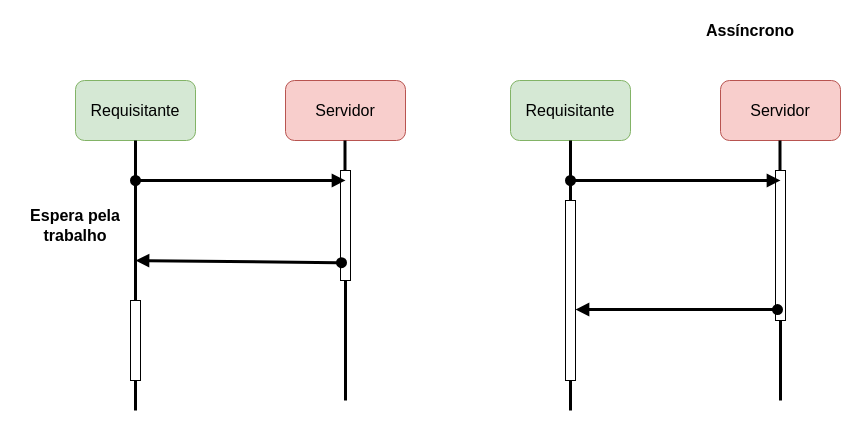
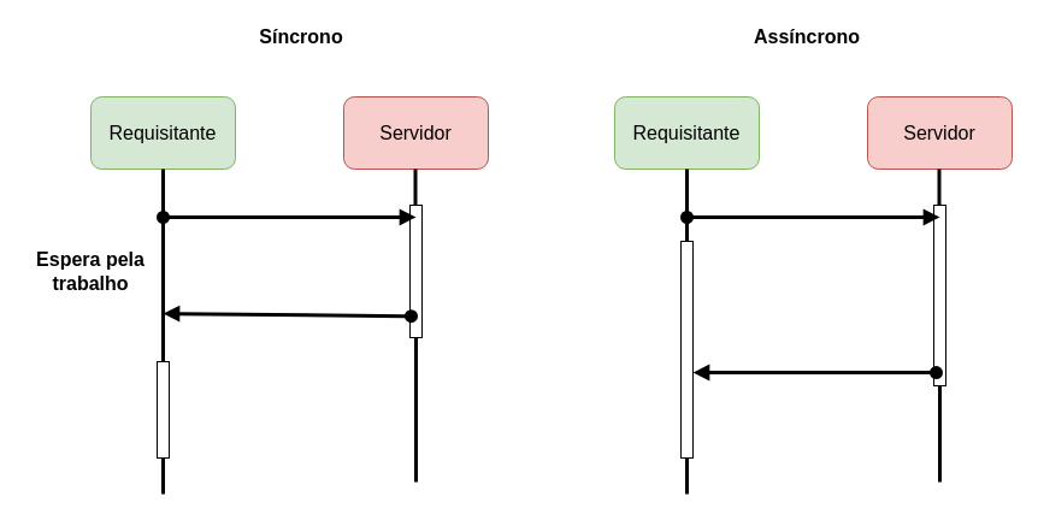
  <mxCell id="0" />
  <mxCell id="1" parent="0" />
- <mxCell id="3" value="Assíncrono" style="text;html=1;strokeColor=none;fillColor=none;align=center;verticalAlign=middle;whiteSpace=wrap;rounded=0;fontStyle=1;fontSize=16;" vertex="1" parent="1"><mxGeometry x="695" y="20" width="110" height="20" as="geometry" /></mxCell>
+ <mxCell id="2" value="Síncrono" style="text;html=1;strokeColor=none;fillColor=none;align=center;verticalAlign=middle;whiteSpace=wrap;rounded=0;fontStyle=1;fontSize=16;" vertex="1" parent="1"><mxGeometry x="195" y="20" width="110" height="20" as="geometry" /></mxCell>
+ <mxCell id="3" value="Assíncrono" style="text;html=1;strokeColor=none;fillColor=none;align=center;verticalAlign=middle;whiteSpace=wrap;rounded=0;fontStyle=1;fontSize=16;" vertex="1" parent="1"><mxGeometry x="615" y="20" width="110" height="20" as="geometry" /></mxCell>
  <mxCell id="4" value="Requisitante" style="rounded=1;whiteSpace=wrap;html=1;fontSize=16;fillColor=#d5e8d4;strokeColor=#82b366;" vertex="1" parent="1"><mxGeometry x="75" y="80" width="120" height="60" as="geometry" /></mxCell>
  <mxCell id="5" value="Servidor" style="rounded=1;whiteSpace=wrap;html=1;fontSize=16;fillColor=#f8cecc;strokeColor=#b85450;" vertex="1" parent="1"><mxGeometry x="285" y="80" width="120" height="60" as="geometry" /></mxCell>
  <mxCell id="6" value="" style="endArrow=none;html=1;fontSize=16;entryX=0.5;entryY=1;entryDx=0;entryDy=0;strokeWidth=3;" edge="1" parent="1" target="4"><mxGeometry width="50" height="50" relative="1" as="geometry"><mxPoint x="135" y="410" as="sourcePoint" /><mxPoint x="455" y="210" as="targetPoint" /></mxGeometry></mxCell>
  <mxCell id="7" value="" style="endArrow=none;html=1;fontSize=16;entryX=0.5;entryY=1;entryDx=0;entryDy=0;strokeWidth=3;" edge="1" parent="1" source="8"><mxGeometry width="50" height="50" relative="1" as="geometry"><mxPoint x="344.5" y="330" as="sourcePoint" /><mxPoint x="344.5" y="140" as="targetPoint" /></mxGeometry></mxCell>
  <mxCell id="8" value="" style="html=1;points=[];perimeter=orthogonalPerimeter;fontSize=16;" vertex="1" parent="1"><mxGeometry x="340" y="170" width="10" height="110" as="geometry" /></mxCell>
  <mxCell id="9" value="" style="endArrow=none;html=1;fontSize=16;entryX=0.5;entryY=1;entryDx=0;entryDy=0;strokeWidth=3;" edge="1" parent="1" target="8"><mxGeometry width="50" height="50" relative="1" as="geometry"><mxPoint x="345" y="400" as="sourcePoint" /><mxPoint x="344.5" y="140" as="targetPoint" /></mxGeometry></mxCell>
  <mxCell id="10" value="" style="html=1;points=[];perimeter=orthogonalPerimeter;fontSize=16;" vertex="1" parent="1"><mxGeometry x="130" y="300" width="10" height="80" as="geometry" /></mxCell>
  <mxCell id="11" value="" style="html=1;verticalAlign=bottom;startArrow=oval;endArrow=block;startSize=8;strokeWidth=3;fontSize=16;exitX=0.1;exitY=0.838;exitDx=0;exitDy=0;exitPerimeter=0;" edge="1" parent="1" source="8"><mxGeometry relative="1" as="geometry"><mxPoint x="155" y="310" as="sourcePoint" /><mxPoint x="135" y="260" as="targetPoint" /></mxGeometry></mxCell>
  <mxCell id="12" value="" style="html=1;verticalAlign=bottom;startArrow=oval;endArrow=block;startSize=8;strokeWidth=3;fontSize=16;" edge="1" parent="1"><mxGeometry relative="1" as="geometry"><mxPoint x="135" y="180" as="sourcePoint" /><mxPoint x="345" y="180" as="targetPoint" /></mxGeometry></mxCell>
  <mxCell id="13" value="Espera pela&lt;br&gt;trabalho" style="text;html=1;strokeColor=none;fillColor=none;align=center;verticalAlign=middle;whiteSpace=wrap;rounded=0;fontStyle=1;fontSize=16;" vertex="1" parent="1"><mxGeometry x="20" y="215" width="110" height="20" as="geometry" /></mxCell>
  <mxCell id="14" value="Requisitante" style="rounded=1;whiteSpace=wrap;html=1;fontSize=16;fillColor=#d5e8d4;strokeColor=#82b366;" vertex="1" parent="1"><mxGeometry x="510" y="80" width="120" height="60" as="geometry" /></mxCell>
  <mxCell id="15" value="Servidor" style="rounded=1;whiteSpace=wrap;html=1;fontSize=16;fillColor=#f8cecc;strokeColor=#b85450;" vertex="1" parent="1"><mxGeometry x="720" y="80" width="120" height="60" as="geometry" /></mxCell>
  <mxCell id="16" value="" style="endArrow=none;html=1;fontSize=16;entryX=0.5;entryY=1;entryDx=0;entryDy=0;strokeWidth=3;" edge="1" parent="1" target="14" source="21"><mxGeometry width="50" height="50" relative="1" as="geometry"><mxPoint x="570" y="410" as="sourcePoint" /><mxPoint x="890" y="210" as="targetPoint" /></mxGeometry></mxCell>
  <mxCell id="17" value="" style="endArrow=none;html=1;fontSize=16;entryX=0.5;entryY=1;entryDx=0;entryDy=0;strokeWidth=3;" edge="1" parent="1" source="18"><mxGeometry width="50" height="50" relative="1" as="geometry"><mxPoint x="779.5" y="330" as="sourcePoint" /><mxPoint x="779.5" y="140" as="targetPoint" /></mxGeometry></mxCell>
  <mxCell id="18" value="" style="html=1;points=[];perimeter=orthogonalPerimeter;fontSize=16;" vertex="1" parent="1"><mxGeometry x="775" y="170" width="10" height="150" as="geometry" /></mxCell>
  <mxCell id="19" value="" style="endArrow=none;html=1;fontSize=16;entryX=0.5;entryY=1;entryDx=0;entryDy=0;strokeWidth=3;" edge="1" parent="1" target="18"><mxGeometry width="50" height="50" relative="1" as="geometry"><mxPoint x="780" y="400" as="sourcePoint" /><mxPoint x="779.5" y="140" as="targetPoint" /></mxGeometry></mxCell>
  <mxCell id="20" value="" style="html=1;verticalAlign=bottom;startArrow=oval;endArrow=block;startSize=8;strokeWidth=3;fontSize=16;" edge="1" parent="1"><mxGeometry relative="1" as="geometry"><mxPoint x="570" y="180" as="sourcePoint" /><mxPoint x="780" y="180" as="targetPoint" /></mxGeometry></mxCell>
  <mxCell id="21" value="" style="html=1;points=[];perimeter=orthogonalPerimeter;fontSize=16;" vertex="1" parent="1"><mxGeometry x="565" y="200" width="10" height="180" as="geometry" /></mxCell>
  <mxCell id="22" value="" style="endArrow=none;html=1;fontSize=16;entryX=0.5;entryY=1;entryDx=0;entryDy=0;strokeWidth=3;" edge="1" parent="1" target="21"><mxGeometry width="50" height="50" relative="1" as="geometry"><mxPoint x="570" y="410" as="sourcePoint" /><mxPoint x="570" y="140" as="targetPoint" /></mxGeometry></mxCell>
  <mxCell id="23" value="" style="html=1;verticalAlign=bottom;startArrow=oval;endArrow=block;startSize=8;strokeWidth=3;fontSize=16;exitX=0.2;exitY=0.927;exitDx=0;exitDy=0;exitPerimeter=0;" edge="1" parent="1" source="18" target="21"><mxGeometry relative="1" as="geometry"><mxPoint x="590" y="310" as="sourcePoint" /><mxPoint x="570" y="260" as="targetPoint" /></mxGeometry></mxCell>
